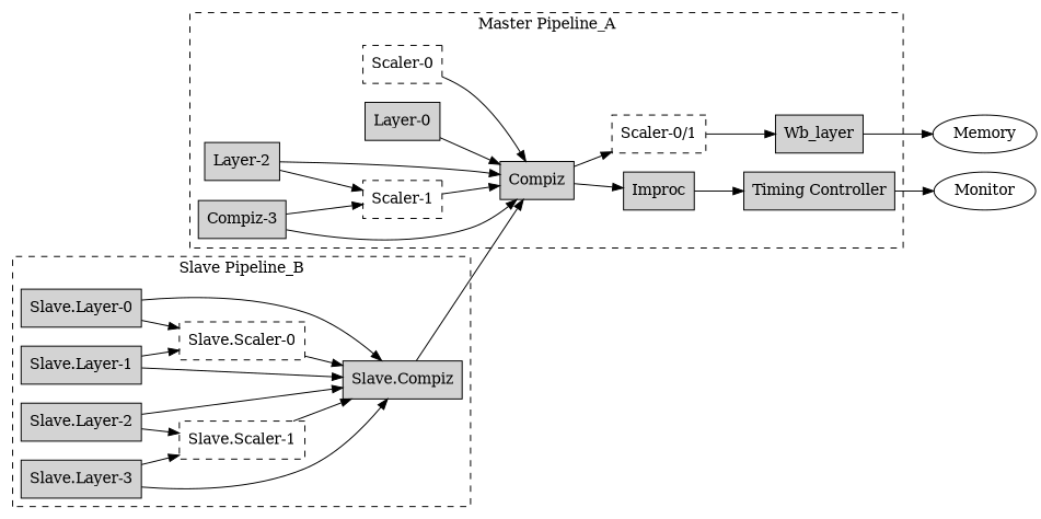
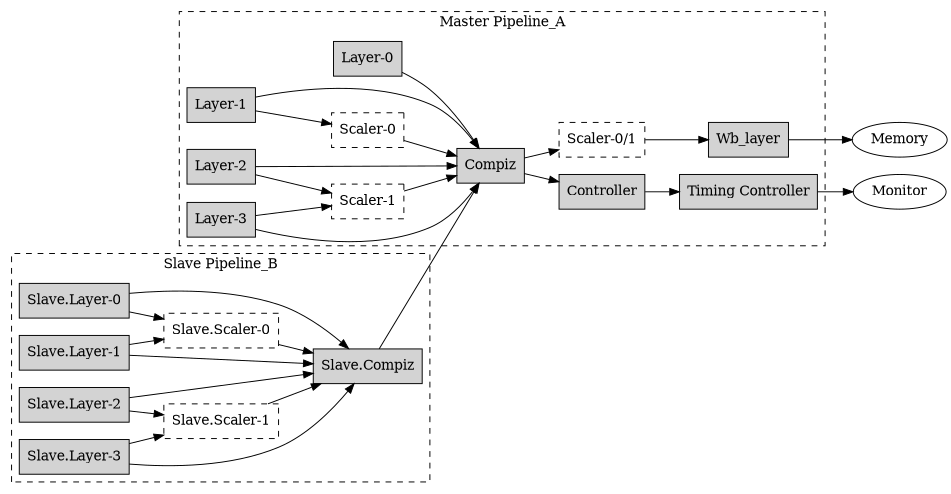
  digraph {
    rankdir=LR
    node [bgcolor=grey shape=box style=filled]
    "Slave.Scaler-0" [style=dashed]
    "Slave.Scaler-1" [style=dashed]
    "Slave.Compiz"
    "Slave.Layer-0"
    "Slave.Layer-1"
    "Slave.Layer-2"
    "Slave.Layer-3"
    "Scaler-0" [style=dashed]
    "Scaler-1" [style=dashed]
    "Scaler-0/1" [style=dashed]
    Compiz
    Wb_layer
    "Layer-0"
+   "Layer-1"
    "Layer-2"
-   "Layer-3" [label="Compiz-3"]
-   Improc
+   "Layer-3"
+   Improc [label=Controller]
    "Timing Controller"
    Memory [bgcolor="" shape="" style=""]
    Monitor [bgcolor="" shape="" style=""]
    subgraph cluster_1 {
      label="Slave Pipeline_B"
      style=dashed
      "Slave.Compiz"
      "Slave.Layer-0"
      "Slave.Layer-1"
      "Slave.Layer-2"
      "Slave.Layer-3"
      subgraph sub_2 {
        label="Slave Pipeline_B"
        style=dashed
        "Slave.Scaler-0"
        "Slave.Scaler-1"
      }
    }
    subgraph cluster_3 {
      label="Master Pipeline_A"
      style=dashed
      Compiz
      Wb_layer
      "Layer-0"
+     "Layer-1"
      "Layer-2"
      "Layer-3"
      Improc
      "Timing Controller"
      subgraph sub_4 {
        label="Master Pipeline_A"
        style=dashed
        "Scaler-0"
        "Scaler-1"
        "Scaler-0/1"
      }
    }
    "Slave.Scaler-0" -> "Slave.Compiz"
    "Slave.Scaler-1" -> "Slave.Compiz"
    "Slave.Compiz" -> Compiz
    "Slave.Layer-0" -> "Slave.Scaler-0"
    "Slave.Layer-0" -> "Slave.Compiz"
    "Slave.Layer-1" -> "Slave.Scaler-0"
    "Slave.Layer-1" -> "Slave.Compiz"
    "Slave.Layer-2" -> "Slave.Scaler-1"
    "Slave.Layer-2" -> "Slave.Compiz"
    "Slave.Layer-3" -> "Slave.Scaler-1"
    "Slave.Layer-3" -> "Slave.Compiz"
    "Scaler-0" -> Compiz
    "Scaler-1" -> Compiz
    "Scaler-0/1" -> Wb_layer
    Compiz -> "Scaler-0/1"
    Compiz -> Improc
    Wb_layer -> Memory
    "Layer-0" -> Compiz
+   "Layer-1" -> "Scaler-0"
+   "Layer-1" -> Compiz
    "Layer-2" -> "Scaler-1"
    "Layer-2" -> Compiz
    "Layer-3" -> "Scaler-1"
    "Layer-3" -> Compiz
    Improc -> "Timing Controller"
    "Timing Controller" -> Monitor
  }
